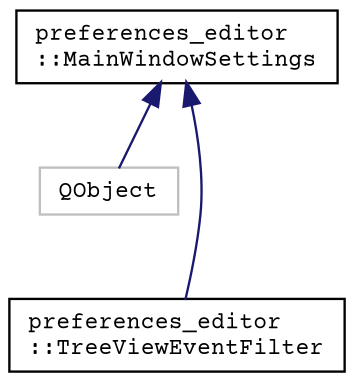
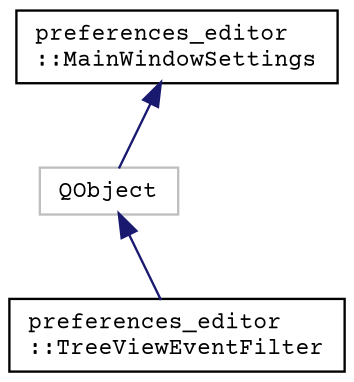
  digraph {
    fontname="Courier Prime"
    rankdir=TB
    node [color=black fillcolor=white fontname="Courier Prime" fontsize=10 shape=record style=filled]
    edge [color=midnightblue dir=back fontname="Courier Prime" fontsize=10 labelfontname=Helvetica labelfontsize=10 style=solid]
    n1 [color=grey75 height=0.2 label=QObject width=0.4]
    n2 [height=0.2 label="preferences_editor\l::TreeViewEventFilter" width=0.4]
    n3 [height=0.2 label="preferences_editor\l::MainWindowSettings" width=0.4]
-   n3 -> n2
+   n1 -> n2
    n3 -> n1
  }
